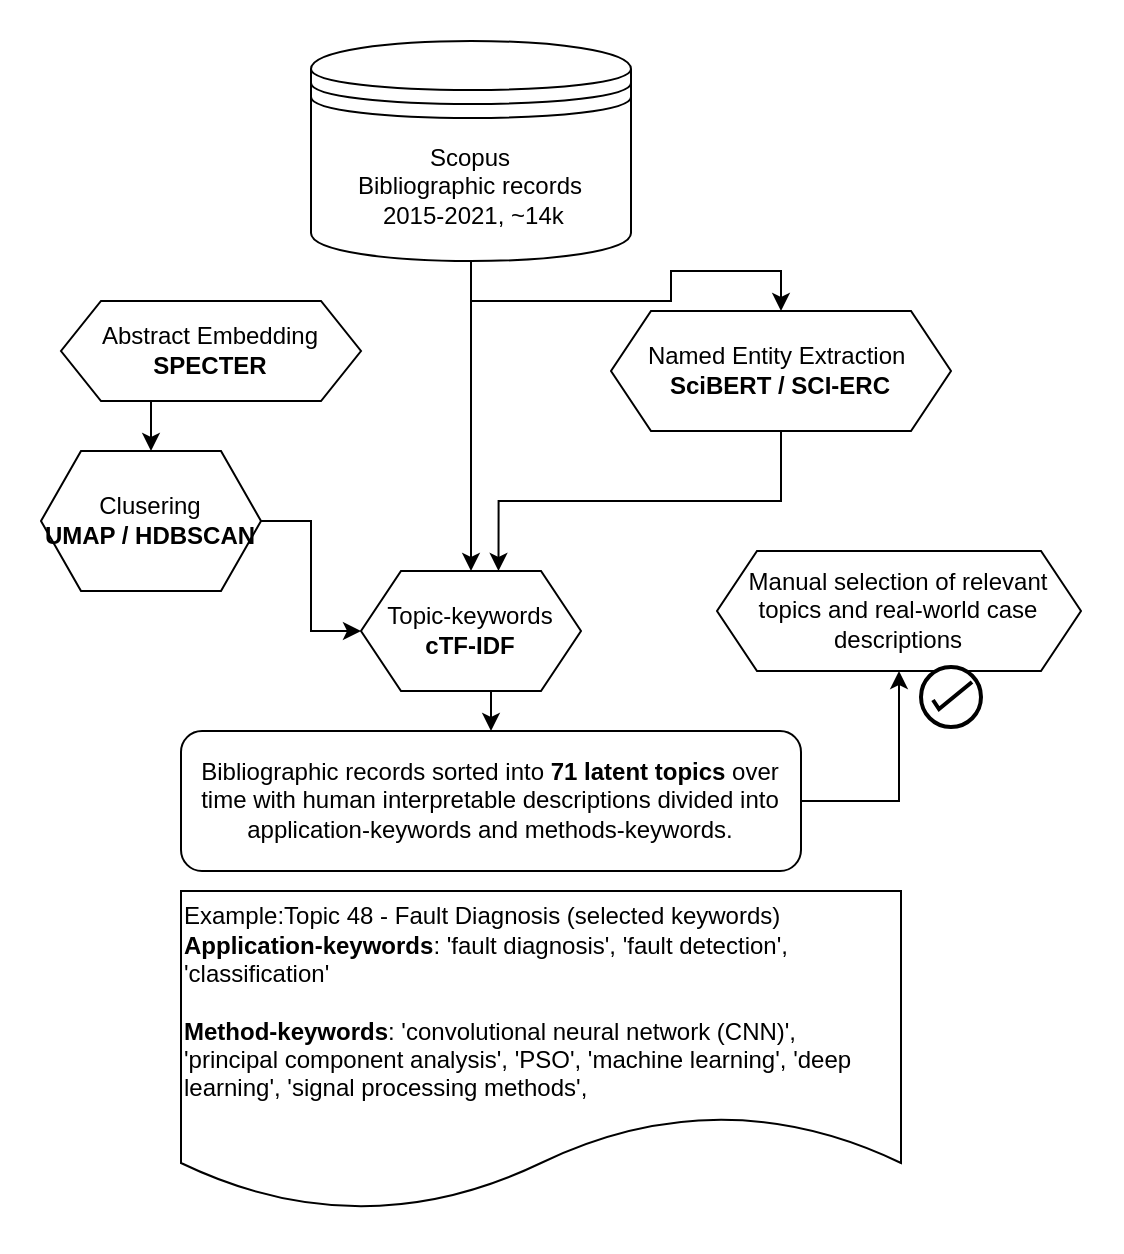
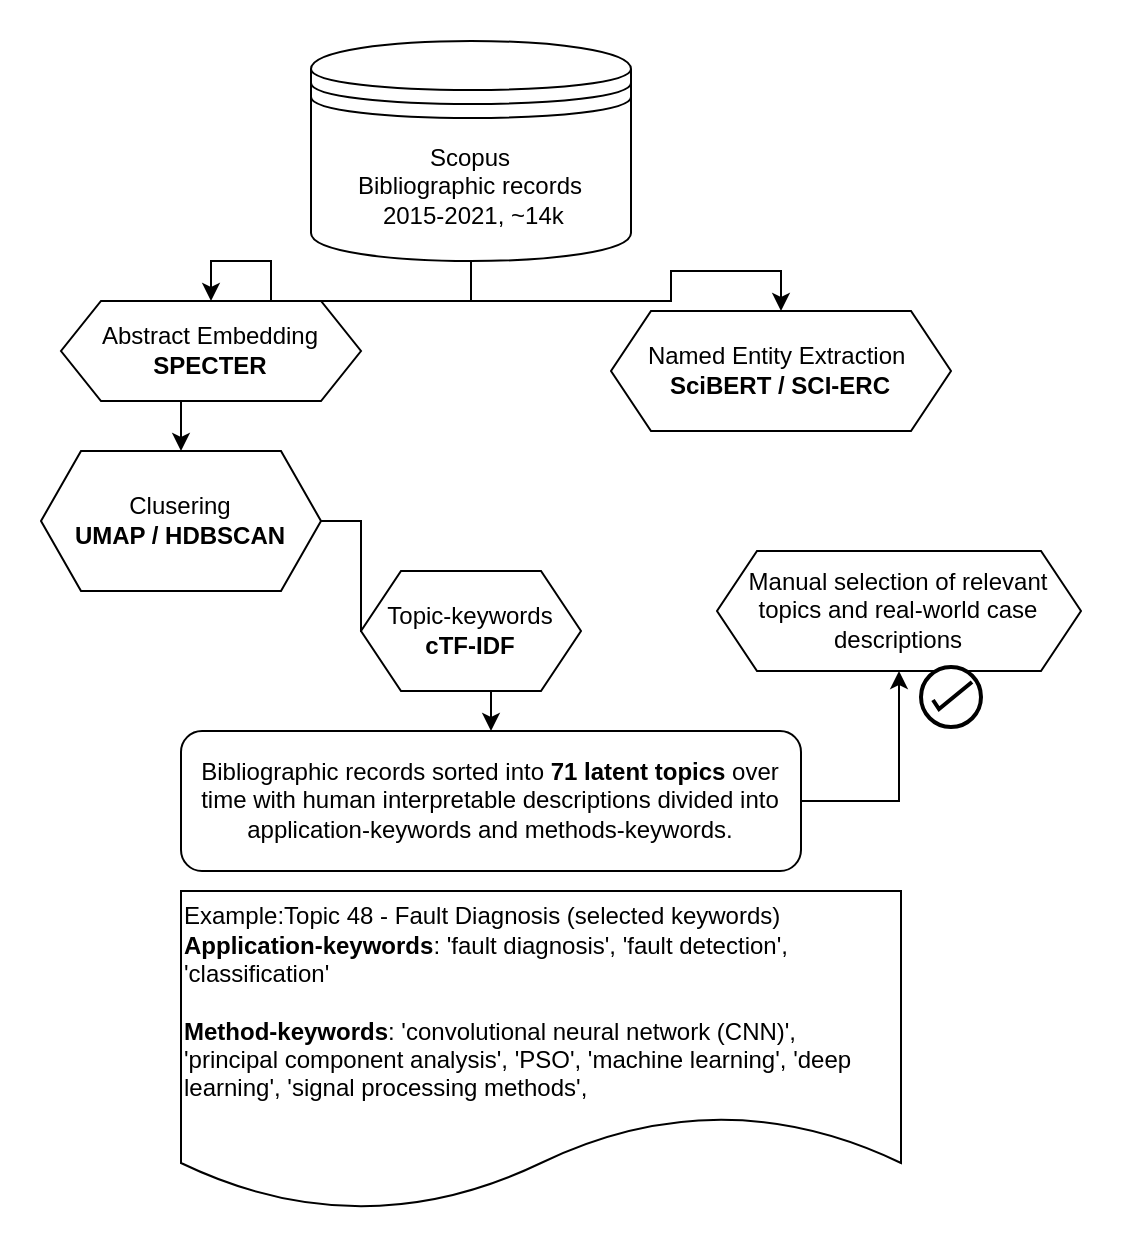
  <mxCell id="0" />
  <mxCell id="1" parent="0" />
- <mxCell id="2" style="edgeStyle=orthogonalEdgeStyle;rounded=0;orthogonalLoop=1;jettySize=auto;html=1;exitX=0.5;exitY=1;exitDx=0;exitDy=0;" edge="1" parent="1" source="4" target="12"><mxGeometry relative="1" as="geometry" /></mxCell>
+ <mxCell id="2" style="edgeStyle=orthogonalEdgeStyle;rounded=0;orthogonalLoop=1;jettySize=auto;html=1;exitX=0.5;exitY=1;exitDx=0;exitDy=0;entryX=0.5;entryY=0;entryDx=0;entryDy=0;" edge="1" parent="1" source="4" target="6"><mxGeometry relative="1" as="geometry" /></mxCell>
  <mxCell id="3" style="edgeStyle=orthogonalEdgeStyle;rounded=0;orthogonalLoop=1;jettySize=auto;html=1;exitX=0.5;exitY=1;exitDx=0;exitDy=0;" edge="1" parent="1" source="4" target="8"><mxGeometry relative="1" as="geometry" /></mxCell>
  <mxCell id="4" value="Scopus&lt;br&gt;Bibliographic records&lt;br&gt;&amp;nbsp;2015-2021, ~14k" style="shape=datastore;whiteSpace=wrap;html=1;" vertex="1" parent="1"><mxGeometry x="155" y="20" width="160" height="110" as="geometry" /></mxCell>
  <mxCell id="5" style="edgeStyle=orthogonalEdgeStyle;rounded=0;orthogonalLoop=1;jettySize=auto;html=1;exitX=0.5;exitY=1;exitDx=0;exitDy=0;entryX=0.5;entryY=0;entryDx=0;entryDy=0;" edge="1" parent="1" source="6" target="10"><mxGeometry relative="1" as="geometry" /></mxCell>
  <mxCell id="6" value="Abstract Embedding&lt;br&gt;&lt;b&gt;SPECTER&lt;/b&gt;" style="shape=hexagon;perimeter=hexagonPerimeter2;whiteSpace=wrap;html=1;fixedSize=1;" vertex="1" parent="1"><mxGeometry x="30" y="150" width="150" height="50" as="geometry" /></mxCell>
- <mxCell id="7" style="edgeStyle=orthogonalEdgeStyle;rounded=0;orthogonalLoop=1;jettySize=auto;html=1;exitX=0.5;exitY=1;exitDx=0;exitDy=0;entryX=0.625;entryY=0;entryDx=0;entryDy=0;" edge="1" parent="1" source="8" target="12"><mxGeometry relative="1" as="geometry" /></mxCell>
  <mxCell id="8" value="Named Entity Extraction&amp;nbsp;&lt;br&gt;&lt;b&gt;SciBERT /&amp;nbsp;SCI-ERC&lt;/b&gt;" style="shape=hexagon;perimeter=hexagonPerimeter2;whiteSpace=wrap;html=1;fixedSize=1;" vertex="1" parent="1"><mxGeometry x="305" y="155" width="170" height="60" as="geometry" /></mxCell>
  <mxCell id="9" style="edgeStyle=orthogonalEdgeStyle;rounded=0;orthogonalLoop=1;jettySize=auto;html=1;exitX=1;exitY=0.5;exitDx=0;exitDy=0;" edge="1" parent="1" source="10" target="12"><mxGeometry relative="1" as="geometry" /></mxCell>
- <mxCell id="10" value="Clusering&lt;br&gt;&lt;b&gt;UMAP / HDBSCAN&lt;/b&gt;" style="shape=hexagon;perimeter=hexagonPerimeter2;whiteSpace=wrap;html=1;fixedSize=1;" vertex="1" parent="1"><mxGeometry x="20" y="225" width="110" height="70" as="geometry" /></mxCell>
+ <mxCell id="10" value="Clusering&lt;br&gt;&lt;b&gt;UMAP / HDBSCAN&lt;/b&gt;" style="shape=hexagon;perimeter=hexagonPerimeter2;whiteSpace=wrap;html=1;fixedSize=1;" vertex="1" parent="1"><mxGeometry x="20" y="225" width="140" height="70" as="geometry" /></mxCell>
  <mxCell id="11" style="edgeStyle=orthogonalEdgeStyle;rounded=0;orthogonalLoop=1;jettySize=auto;html=1;exitX=0.5;exitY=1;exitDx=0;exitDy=0;entryX=0.5;entryY=0;entryDx=0;entryDy=0;" edge="1" parent="1" source="12" target="14"><mxGeometry relative="1" as="geometry" /></mxCell>
  <mxCell id="12" value="Topic-keywords&lt;br&gt;&lt;b&gt;cTF-IDF&lt;/b&gt;" style="shape=hexagon;perimeter=hexagonPerimeter2;whiteSpace=wrap;html=1;fixedSize=1;" vertex="1" parent="1"><mxGeometry x="180" y="285" width="110" height="60" as="geometry" /></mxCell>
  <mxCell id="13" style="edgeStyle=orthogonalEdgeStyle;rounded=0;orthogonalLoop=1;jettySize=auto;html=1;exitX=1;exitY=0.5;exitDx=0;exitDy=0;" edge="1" parent="1" source="14" target="15"><mxGeometry relative="1" as="geometry" /></mxCell>
  <mxCell id="14" value="Bibliographic records sorted into&lt;b&gt; 71 latent topics&lt;/b&gt; over time with human interpretable descriptions divided into application-keywords and methods-keywords." style="rounded=1;whiteSpace=wrap;html=1;" vertex="1" parent="1"><mxGeometry x="90" y="365" width="310" height="70" as="geometry" /></mxCell>
  <mxCell id="15" value="Manual selection of relevant topics and real-world case descriptions" style="shape=hexagon;perimeter=hexagonPerimeter2;whiteSpace=wrap;html=1;fixedSize=1;" vertex="1" parent="1"><mxGeometry x="358" y="275" width="182" height="60" as="geometry" /></mxCell>
  <mxCell id="16" value="" style="html=1;verticalLabelPosition=bottom;align=center;labelBackgroundColor=#ffffff;verticalAlign=top;strokeWidth=2;strokeColor=#000000;shadow=0;dashed=0;shape=mxgraph.ios7.icons.select;" vertex="1" parent="1"><mxGeometry x="460" y="333" width="30" height="30" as="geometry" /></mxCell>
  <mxCell id="17" value="Example:Topic 48 - Fault Diagnosis (selected keywords)&lt;br&gt;&lt;b&gt;Application-keywords&lt;/b&gt;:&amp;nbsp;'fault diagnosis', 'fault detection', 'classification'&lt;br&gt;&lt;br&gt;&lt;b&gt;Method-keywords&lt;/b&gt;: 'convolutional neural network (CNN)',&lt;br&gt;'principal component analysis', 'PSO', 'machine learning', 'deep learning', 'signal processing methods',&amp;nbsp;" style="shape=document;whiteSpace=wrap;html=1;boundedLbl=1;strokeColor=#000000;align=left;" vertex="1" parent="1"><mxGeometry x="90" y="445" width="360" height="160" as="geometry" /></mxCell>
